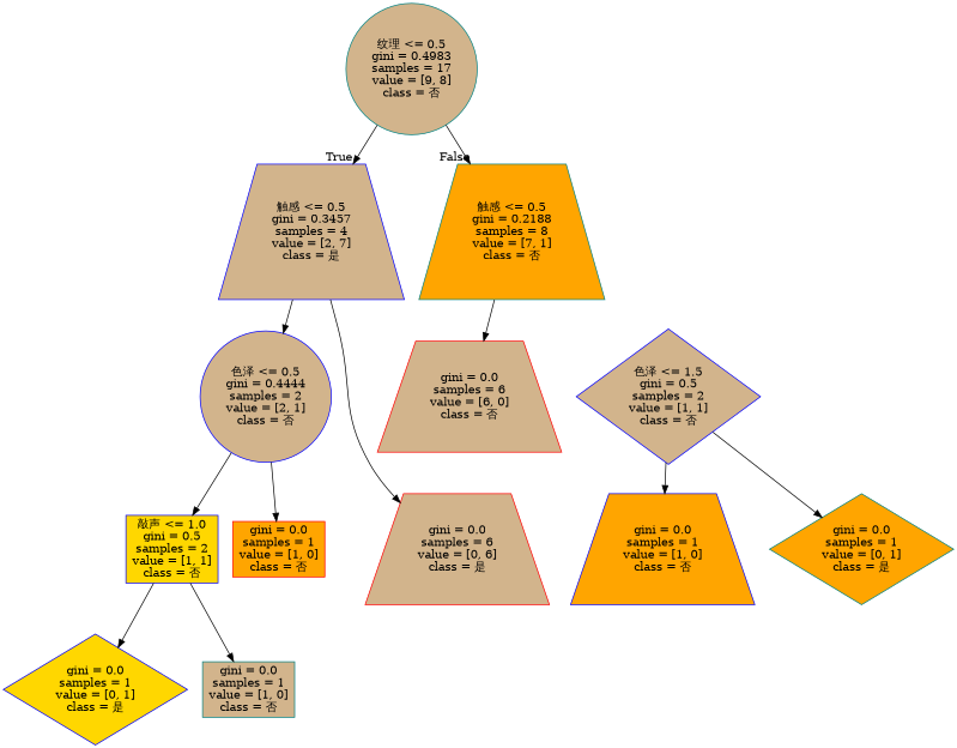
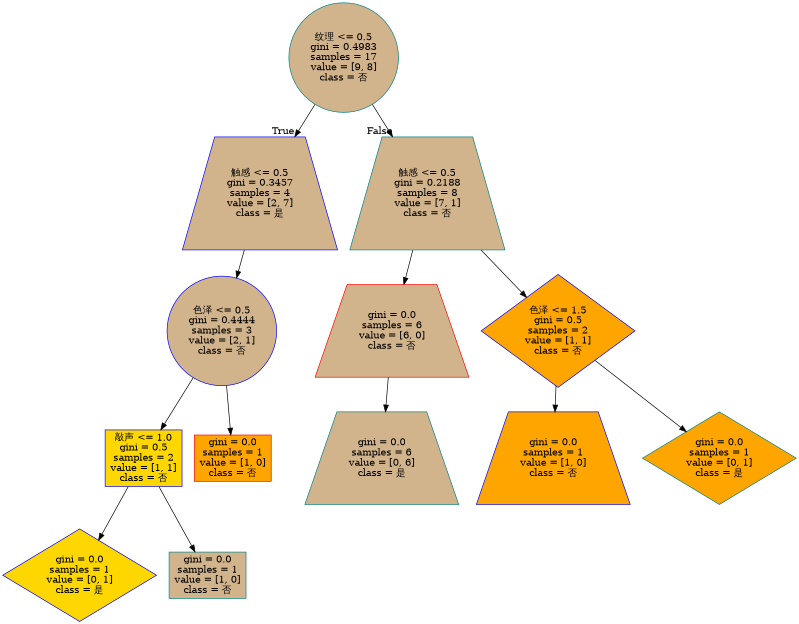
  digraph {
    node [color=blue fillcolor=tan shape=trapezium style=filled]
    n1 [color=teal label="纹理 <= 0.5\ngini = 0.4983\nsamples = 17\nvalue = [9, 8]\nclass = 否" shape=circle]
    n2 [label="触感 <= 0.5\ngini = 0.3457\nsamples = 4\nvalue = [2, 7]\nclass = 是"]
-   n3 [color=teal fillcolor=orange label="触感 <= 0.5\ngini = 0.2188\nsamples = 8\nvalue = [7, 1]\nclass = 否"]
-   n4 [color=red label="gini = 0.0\nsamples = 6\nvalue = [0, 6]\nclass = 是"]
-   n5 [label="色泽 <= 0.5\ngini = 0.4444\nsamples = 2\nvalue = [2, 1]\nclass = 否" shape=circle]
+   n3 [color=teal label="触感 <= 0.5\ngini = 0.2188\nsamples = 8\nvalue = [7, 1]\nclass = 否"]
+   n4 [color=teal label="gini = 0.0\nsamples = 6\nvalue = [0, 6]\nclass = 是"]
+   n5 [label="色泽 <= 0.5\ngini = 0.4444\nsamples = 3\nvalue = [2, 1]\nclass = 否" shape=circle]
    n6 [color=red label="gini = 0.0\nsamples = 6\nvalue = [6, 0]\nclass = 否"]
-   n7 [label="色泽 <= 1.5\ngini = 0.5\nsamples = 2\nvalue = [1, 1]\nclass = 否" shape=diamond]
+   n7 [fillcolor=orange label="色泽 <= 1.5\ngini = 0.5\nsamples = 2\nvalue = [1, 1]\nclass = 否" shape=diamond]
    n8 [fillcolor=gold label="敲声 <= 1.0\ngini = 0.5\nsamples = 2\nvalue = [1, 1]\nclass = 否" shape=box]
    n9 [color=red fillcolor=orange label="gini = 0.0\nsamples = 1\nvalue = [1, 0]\nclass = 否" shape=box]
    n10 [fillcolor=gold label="gini = 0.0\nsamples = 1\nvalue = [0, 1]\nclass = 是" shape=diamond]
    n11 [color=teal label="gini = 0.0\nsamples = 1\nvalue = [1, 0]\nclass = 否" shape=box]
    n12 [color=teal fillcolor=orange label="gini = 0.0\nsamples = 1\nvalue = [0, 1]\nclass = 是" shape=diamond]
    n13 [fillcolor=orange label="gini = 0.0\nsamples = 1\nvalue = [1, 0]\nclass = 否"]
    n1 -> n2 [headlabel=True labelangle=45 labeldistance=2.5]
    n1 -> n3 [headlabel=False labelangle=-45 labeldistance=2.5]
-   n2 -> n4
+   n6 -> n4
    n2 -> n5
    n3 -> n6
+   n3 -> n7
    n5 -> n8
    n5 -> n9
    n7 -> n12
    n7 -> n13
    n8 -> n10
    n8 -> n11
  }
